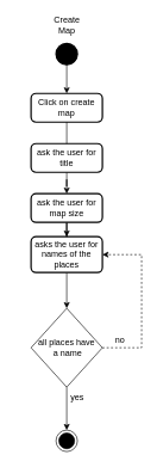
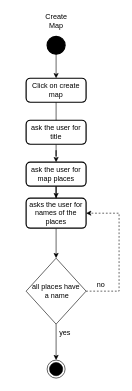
  <mxCell id="0" />
  <mxCell id="1" parent="0" />
  <mxCell id="2" value="" style="strokeWidth=2;html=1;shape=mxgraph.flowchart.start_2;whiteSpace=wrap;fillColor=#000000;" parent="1" vertex="1"><mxGeometry x="78" y="60" width="30" height="30" as="geometry" /></mxCell>
  <mxCell id="3" value="Create &lt;br&gt;Map" style="text;html=1;strokeColor=none;fillColor=none;align=center;verticalAlign=middle;whiteSpace=wrap;rounded=0;" parent="1" vertex="1"><mxGeometry x="20.5" y="20" width="145" height="30" as="geometry" /></mxCell>
  <mxCell id="4" value="Click on create map" style="rounded=1;whiteSpace=wrap;html=1;absoluteArcSize=1;arcSize=14;strokeWidth=2;fillColor=#FFFFFF;" parent="1" vertex="1"><mxGeometry x="43" y="130" width="100" height="40" as="geometry" /></mxCell>
  <mxCell id="5" style="edgeStyle=orthogonalEdgeStyle;rounded=0;orthogonalLoop=1;jettySize=auto;html=1;" parent="1" source="6" target="14" edge="1"><mxGeometry relative="1" as="geometry" /></mxCell>
  <mxCell id="6" value="ask the user for title" style="rounded=1;whiteSpace=wrap;html=1;absoluteArcSize=1;arcSize=14;strokeWidth=2;fillColor=#FFFFFF;" parent="1" vertex="1"><mxGeometry x="43" y="200" width="100" height="40" as="geometry" /></mxCell>
  <mxCell id="7" value="" style="endArrow=none;html=1;rounded=0;entryX=0.5;entryY=0;entryDx=0;entryDy=0;exitX=0.5;exitY=1;exitDx=0;exitDy=0;" parent="1" source="4" target="6" edge="1"><mxGeometry width="50" height="50" relative="1" as="geometry"><mxPoint x="-122" y="300" as="sourcePoint" /><mxPoint x="-72" y="250" as="targetPoint" /></mxGeometry></mxCell>
  <mxCell id="8" value="" style="endArrow=classic;html=1;rounded=0;exitX=0.5;exitY=1;exitDx=0;exitDy=0;exitPerimeter=0;entryX=0.5;entryY=0;entryDx=0;entryDy=0;" parent="1" source="2" target="4" edge="1"><mxGeometry width="50" height="50" relative="1" as="geometry"><mxPoint x="-122" y="300" as="sourcePoint" /><mxPoint x="-72" y="250" as="targetPoint" /></mxGeometry></mxCell>
  <mxCell id="9" value="" style="endArrow=classic;html=1;rounded=0;exitX=0.5;exitY=1;exitDx=0;exitDy=0;entryX=0.5;entryY=0;entryDx=0;entryDy=0;" parent="1" source="12" edge="1"><mxGeometry width="50" height="50" relative="1" as="geometry"><mxPoint x="93" y="420" as="sourcePoint" /><mxPoint x="93" y="430" as="targetPoint" /></mxGeometry></mxCell>
  <mxCell id="10" value="no" style="text;html=1;strokeColor=none;fillColor=none;align=center;verticalAlign=middle;whiteSpace=wrap;rounded=0;" parent="1" vertex="1"><mxGeometry x="138" y="460" width="60" height="30" as="geometry" /></mxCell>
  <mxCell id="11" value="" style="endArrow=classic;html=1;rounded=0;entryX=0.5;entryY=0;entryDx=0;entryDy=0;" parent="1" edge="1"><mxGeometry width="50" height="50" relative="1" as="geometry"><mxPoint x="93" y="540" as="sourcePoint" /><mxPoint x="93" y="600" as="targetPoint" /></mxGeometry></mxCell>
  <mxCell id="12" value="asks the user for names of the places" style="rounded=1;whiteSpace=wrap;html=1;absoluteArcSize=1;arcSize=14;strokeWidth=2;fillColor=#FFFFFF;" parent="1" vertex="1"><mxGeometry x="43" y="330" width="100" height="50" as="geometry" /></mxCell>
  <mxCell id="13" style="edgeStyle=orthogonalEdgeStyle;rounded=0;orthogonalLoop=1;jettySize=auto;html=1;" parent="1" source="14" target="12" edge="1"><mxGeometry relative="1" as="geometry" /></mxCell>
- <mxCell id="14" value="ask the user for map size" style="rounded=1;whiteSpace=wrap;html=1;absoluteArcSize=1;arcSize=14;strokeWidth=2;fillColor=#FFFFFF;" parent="1" vertex="1"><mxGeometry x="43" y="270" width="100" height="40" as="geometry" /></mxCell>
+ <mxCell id="14" value="ask the user for map places" style="rounded=1;whiteSpace=wrap;html=1;absoluteArcSize=1;arcSize=14;strokeWidth=2;fillColor=#FFFFFF;" parent="1" vertex="1"><mxGeometry x="43" y="270" width="100" height="40" as="geometry" /></mxCell>
  <mxCell id="15" style="edgeStyle=orthogonalEdgeStyle;rounded=0;orthogonalLoop=1;jettySize=auto;html=1;entryX=1;entryY=0.5;entryDx=0;entryDy=0;dashed=1;" parent="1" source="16" target="12" edge="1"><mxGeometry relative="1" as="geometry"><mxPoint x="208" y="350" as="targetPoint" /><Array as="points"><mxPoint x="198" y="485" /><mxPoint x="198" y="355" /></Array></mxGeometry></mxCell>
  <mxCell id="16" value="all places have&lt;br&gt;&amp;nbsp;a name" style="rhombus;whiteSpace=wrap;html=1;" parent="1" vertex="1"><mxGeometry x="43" y="430" width="100" height="110" as="geometry" /></mxCell>
  <mxCell id="17" value="yes" style="text;html=1;strokeColor=none;fillColor=none;align=center;verticalAlign=middle;whiteSpace=wrap;rounded=0;" parent="1" vertex="1"><mxGeometry x="78" y="540" width="60" height="30" as="geometry" /></mxCell>
  <mxCell id="18" value="" style="ellipse;html=1;shape=endState;fillColor=#000000;strokeColor=#000000;" parent="1" vertex="1"><mxGeometry x="78" y="600" width="30" height="30" as="geometry" /></mxCell>
